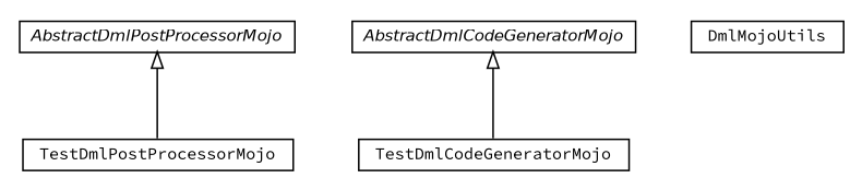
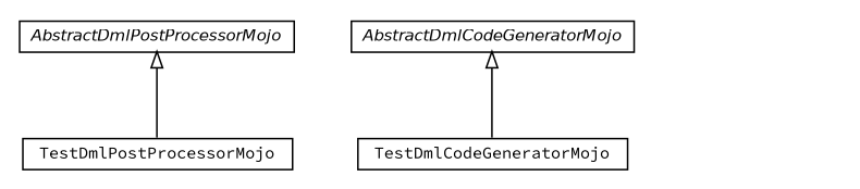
  digraph {
    fontname="Source Code Pro"
    nodesep=0.25
    ranksep=0.5
    node [fontcolor=black fontname="Source Code Pro" fontsize=10.0 shape=plaintext]
    edge [arrowtail=empty dir=back fontname="Source Code Pro" fontsize=10 headport=p labelfontname=Helvetica labelfontsize=10 tailport=p]
    n1 [label=<<table title="pt.ist.fenixframework.dml.maven.TestDmlPostProcessorMojo" border="0" cellborder="1" cellspacing="0" cellpadding="2" port="p" href="./TestDmlPostProcessorMojo.html"> 		<tr><td><table border="0" cellspacing="0" cellpadding="1"> <tr><td align="center" balign="center"> TestDmlPostProcessorMojo </td></tr> 		</table></td></tr> 		</table>>]
    n2 [label=<<table title="pt.ist.fenixframework.dml.maven.TestDmlCodeGeneratorMojo" border="0" cellborder="1" cellspacing="0" cellpadding="2" port="p" href="./TestDmlCodeGeneratorMojo.html"> 		<tr><td><table border="0" cellspacing="0" cellpadding="1"> <tr><td align="center" balign="center"> TestDmlCodeGeneratorMojo </td></tr> 		</table></td></tr> 		</table>>]
-   n3 [label=<<table title="pt.ist.fenixframework.dml.maven.DmlMojoUtils" border="0" cellborder="1" cellspacing="0" cellpadding="2" port="p" href="./DmlMojoUtils.html"> 		<tr><td><table border="0" cellspacing="0" cellpadding="1"> <tr><td align="center" balign="center"> DmlMojoUtils </td></tr> 		</table></td></tr> 		</table>>]
    n4 [label=<<table title="pt.ist.fenixframework.dml.maven.AbstractDmlPostProcessorMojo" border="0" cellborder="1" cellspacing="0" cellpadding="2" port="p" href="./AbstractDmlPostProcessorMojo.html"> 		<tr><td><table border="0" cellspacing="0" cellpadding="1"> <tr><td align="center" balign="center"><font face="Helvetica-Oblique"> AbstractDmlPostProcessorMojo </font></td></tr> 		</table></td></tr> 		</table>>]
    n5 [label=<<table title="pt.ist.fenixframework.dml.maven.AbstractDmlCodeGeneratorMojo" border="0" cellborder="1" cellspacing="0" cellpadding="2" port="p" href="./AbstractDmlCodeGeneratorMojo.html"> 		<tr><td><table border="0" cellspacing="0" cellpadding="1"> <tr><td align="center" balign="center"><font face="Helvetica-Oblique"> AbstractDmlCodeGeneratorMojo </font></td></tr> 		</table></td></tr> 		</table>>]
    n4 -> n1
    n5 -> n2
  }
